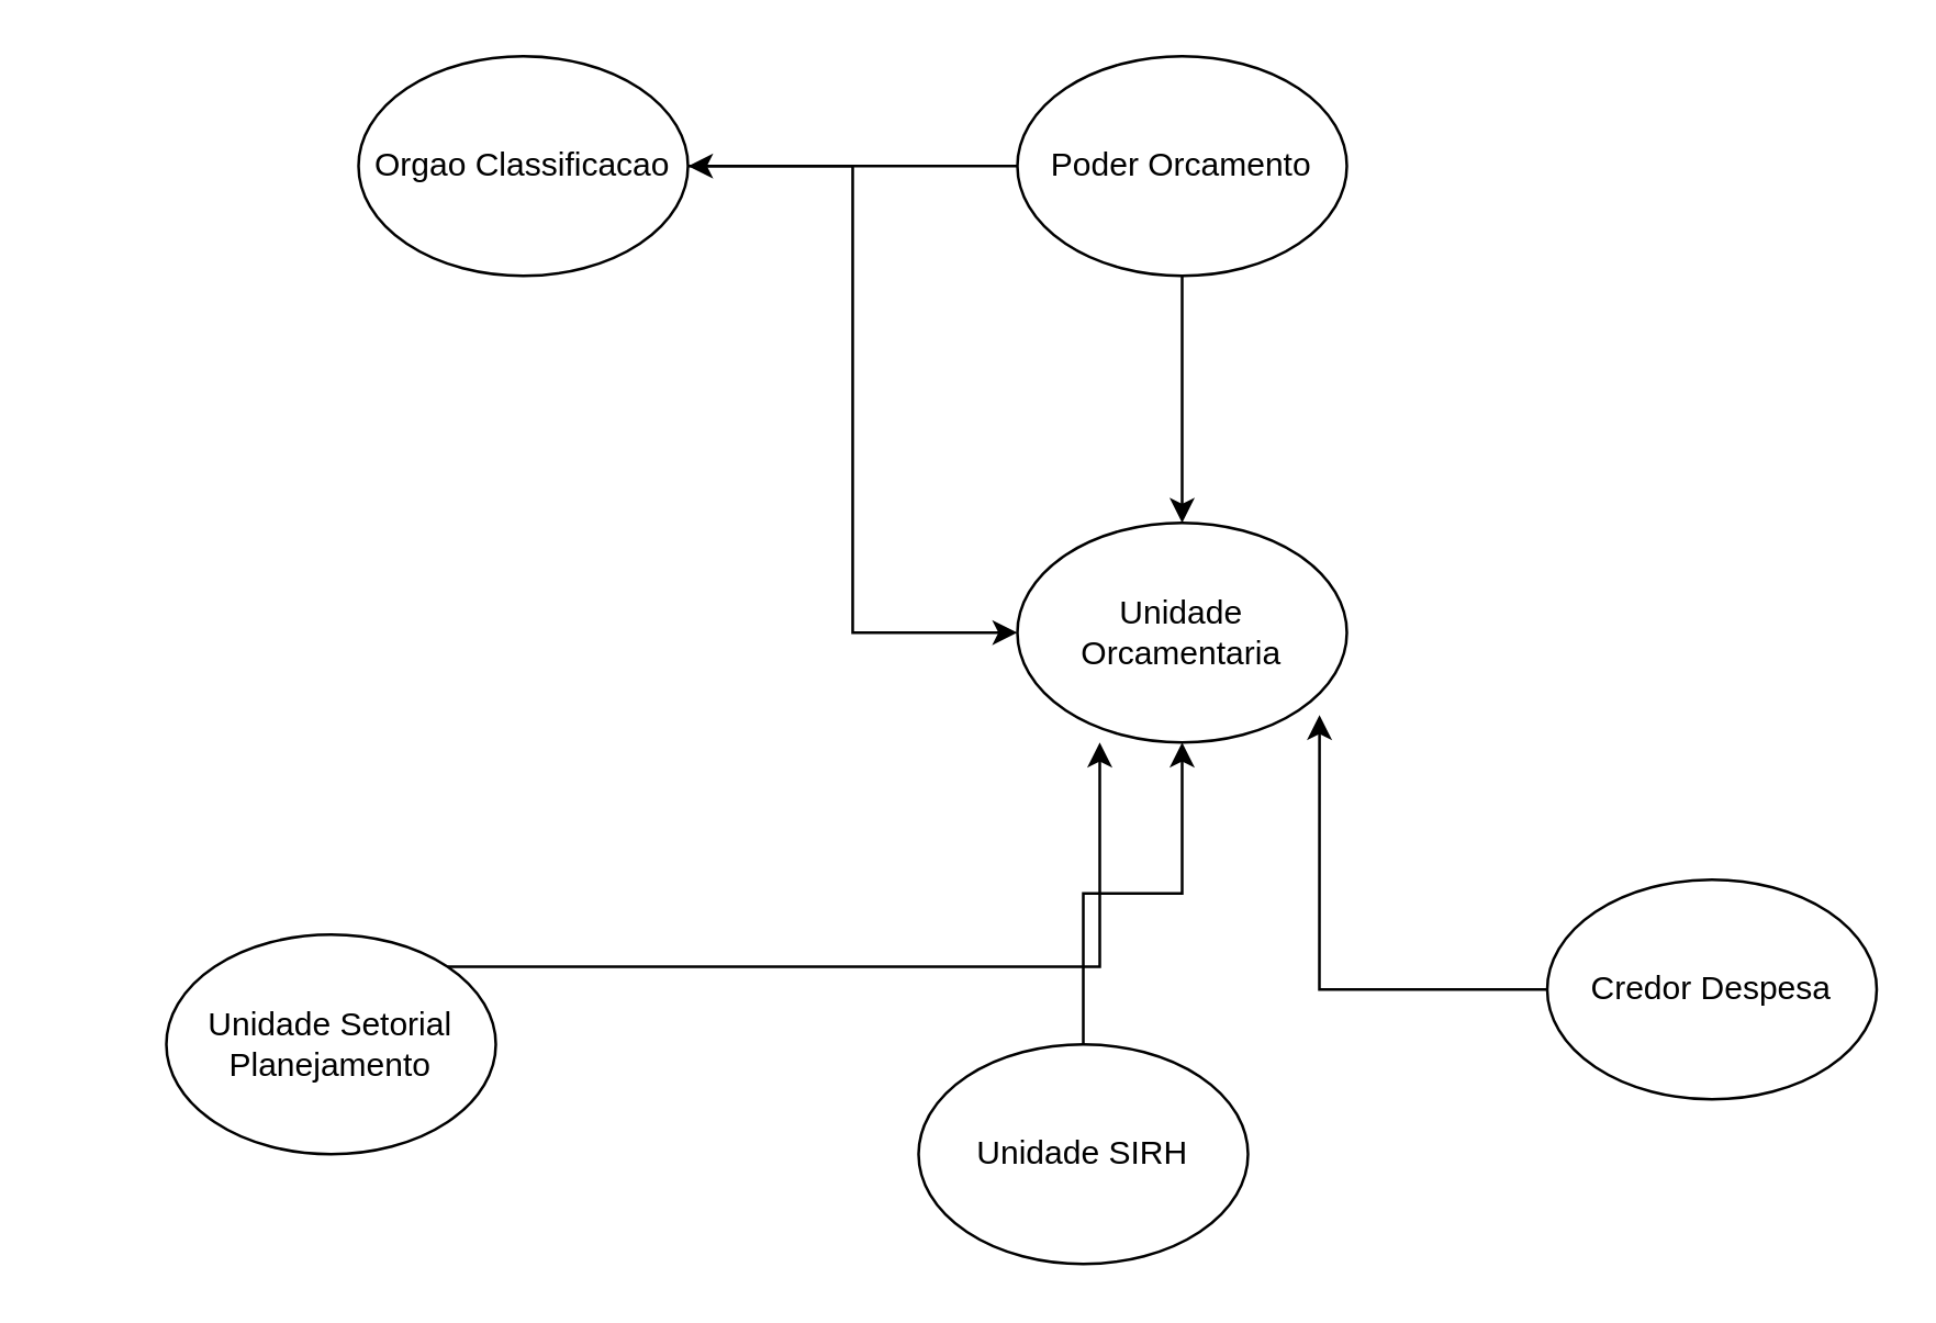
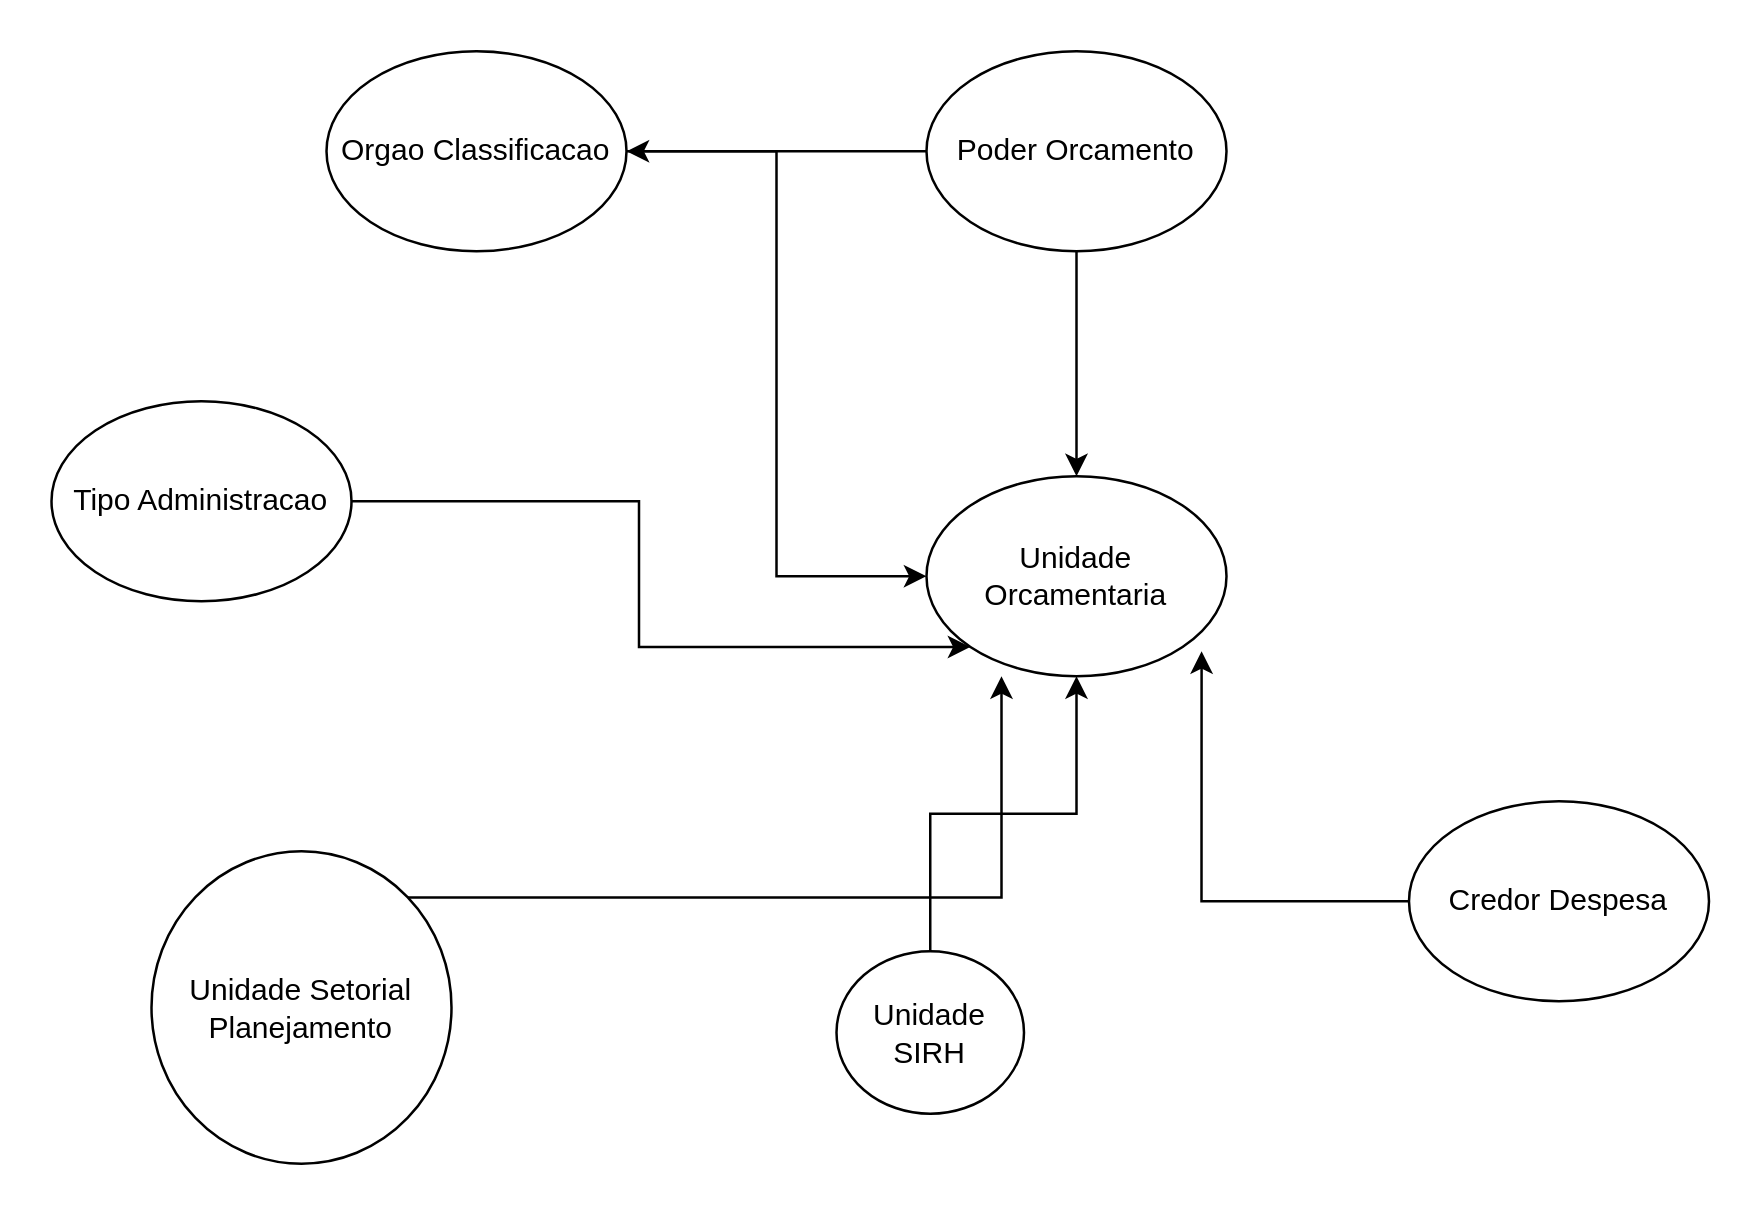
  <mxCell id="0" />
  <mxCell id="1" parent="0" />
  <mxCell id="2" style="edgeStyle=orthogonalEdgeStyle;rounded=0;orthogonalLoop=1;jettySize=auto;html=1;entryX=0;entryY=0.5;entryDx=0;entryDy=0;" edge="1" parent="1" source="3" target="7"><mxGeometry relative="1" as="geometry" /></mxCell>
  <mxCell id="3" value="Orgao Classificacao" style="ellipse;whiteSpace=wrap;html=1;" vertex="1" parent="1"><mxGeometry x="130" y="20" width="120" height="80" as="geometry" /></mxCell>
  <mxCell id="4" value="" style="edgeStyle=orthogonalEdgeStyle;rounded=0;orthogonalLoop=1;jettySize=auto;html=1;" edge="1" parent="1" source="6" target="7"><mxGeometry relative="1" as="geometry" /></mxCell>
  <mxCell id="5" style="edgeStyle=orthogonalEdgeStyle;rounded=0;orthogonalLoop=1;jettySize=auto;html=1;entryX=1;entryY=0.5;entryDx=0;entryDy=0;" edge="1" parent="1" source="6" target="3"><mxGeometry relative="1" as="geometry" /></mxCell>
  <mxCell id="6" value="Poder Orcamento" style="ellipse;whiteSpace=wrap;html=1;" vertex="1" parent="1"><mxGeometry x="370" y="20" width="120" height="80" as="geometry" /></mxCell>
  <mxCell id="7" value="Unidade Orcamentaria" style="ellipse;whiteSpace=wrap;html=1;" vertex="1" parent="1"><mxGeometry x="370" y="190" width="120" height="80" as="geometry" /></mxCell>
+ <mxCell id="8" style="edgeStyle=orthogonalEdgeStyle;rounded=0;orthogonalLoop=1;jettySize=auto;html=1;entryX=0;entryY=1;entryDx=0;entryDy=0;" edge="1" parent="1" source="9" target="7"><mxGeometry relative="1" as="geometry" /></mxCell>
+ <mxCell id="9" value="Tipo Administracao" style="ellipse;whiteSpace=wrap;html=1;" vertex="1" parent="1"><mxGeometry x="20" y="160" width="120" height="80" as="geometry" /></mxCell>
  <mxCell id="10" style="edgeStyle=orthogonalEdgeStyle;rounded=0;orthogonalLoop=1;jettySize=auto;html=1;entryX=0.5;entryY=1;entryDx=0;entryDy=0;" edge="1" parent="1" source="11" target="7"><mxGeometry relative="1" as="geometry" /></mxCell>
- <mxCell id="11" value="Unidade SIRH" style="ellipse;whiteSpace=wrap;html=1;" vertex="1" parent="1"><mxGeometry x="334" y="380" width="120" height="80" as="geometry" /></mxCell>
+ <mxCell id="11" value="Unidade SIRH" style="ellipse;whiteSpace=wrap;html=1;" vertex="1" parent="1"><mxGeometry x="334" y="380" width="75" height="65" as="geometry" /></mxCell>
  <mxCell id="12" style="edgeStyle=orthogonalEdgeStyle;rounded=0;orthogonalLoop=1;jettySize=auto;html=1;entryX=0.917;entryY=0.875;entryDx=0;entryDy=0;entryPerimeter=0;" edge="1" parent="1" source="13" target="7"><mxGeometry relative="1" as="geometry" /></mxCell>
  <mxCell id="13" value="Credor Despesa" style="ellipse;whiteSpace=wrap;html=1;" vertex="1" parent="1"><mxGeometry x="563" y="320" width="120" height="80" as="geometry" /></mxCell>
  <mxCell id="14" style="edgeStyle=orthogonalEdgeStyle;rounded=0;orthogonalLoop=1;jettySize=auto;html=1;exitX=1;exitY=0;exitDx=0;exitDy=0;entryX=0.25;entryY=1;entryDx=0;entryDy=0;entryPerimeter=0;" edge="1" parent="1" source="15" target="7"><mxGeometry relative="1" as="geometry" /></mxCell>
- <mxCell id="15" value="Unidade Setorial Planejamento" style="ellipse;whiteSpace=wrap;html=1;" vertex="1" parent="1"><mxGeometry x="60" y="340" width="120" height="80" as="geometry" /></mxCell>
+ <mxCell id="15" value="Unidade Setorial Planejamento" style="ellipse;whiteSpace=wrap;html=1;" vertex="1" parent="1"><mxGeometry x="60" y="340" width="120" height="125" as="geometry" /></mxCell>
